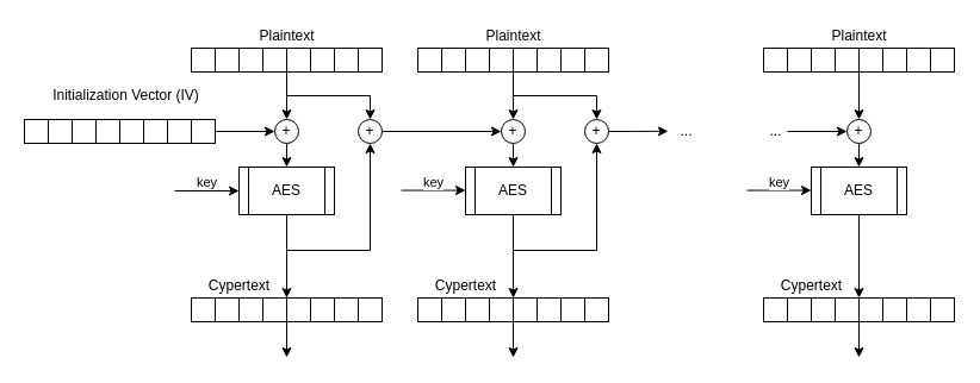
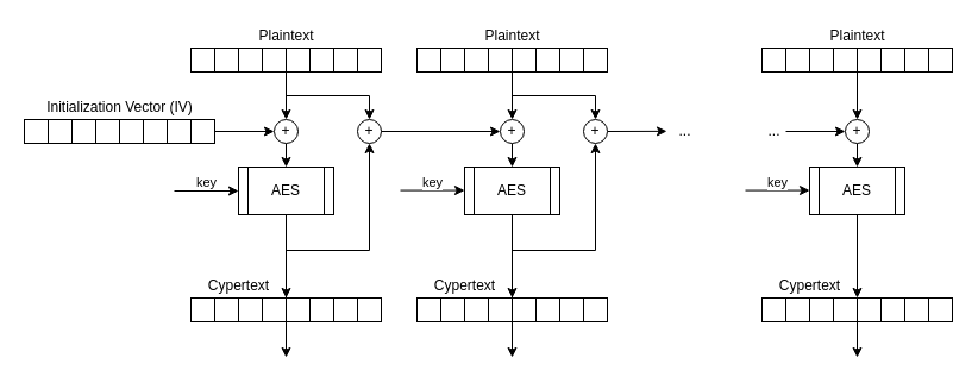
  <mxCell id="0" />
  <mxCell id="1" parent="0" />
  <mxCell id="2" value="" style="whiteSpace=wrap;html=1;" parent="1" vertex="1"><mxGeometry x="160" y="40" width="20" height="20" as="geometry" /></mxCell>
  <mxCell id="3" value="" style="whiteSpace=wrap;html=1;" parent="1" vertex="1"><mxGeometry x="180" y="40" width="20" height="20" as="geometry" /></mxCell>
  <mxCell id="4" value="" style="whiteSpace=wrap;html=1;" parent="1" vertex="1"><mxGeometry x="200" y="40" width="20" height="20" as="geometry" /></mxCell>
  <mxCell id="5" style="edgeStyle=none;html=1;exitX=1;exitY=1;exitDx=0;exitDy=0;entryX=0.5;entryY=0;entryDx=0;entryDy=0;rounded=0;" edge="1" parent="1" source="6" target="38"><mxGeometry relative="1" as="geometry"><Array as="points"><mxPoint x="240" y="80" /><mxPoint x="310" y="80" /></Array></mxGeometry></mxCell>
  <mxCell id="6" value="" style="whiteSpace=wrap;html=1;" parent="1" vertex="1"><mxGeometry x="220" y="40" width="20" height="20" as="geometry" /></mxCell>
  <mxCell id="7" style="edgeStyle=none;html=1;exitX=0;exitY=1;exitDx=0;exitDy=0;entryX=0.5;entryY=0;entryDx=0;entryDy=0;" edge="1" parent="1" source="8" target="13"><mxGeometry relative="1" as="geometry" /></mxCell>
  <mxCell id="8" value="" style="whiteSpace=wrap;html=1;" parent="1" vertex="1"><mxGeometry x="240" y="40" width="20" height="20" as="geometry" /></mxCell>
  <mxCell id="9" value="" style="whiteSpace=wrap;html=1;" parent="1" vertex="1"><mxGeometry x="260" y="40" width="20" height="20" as="geometry" /></mxCell>
  <mxCell id="10" value="" style="whiteSpace=wrap;html=1;" parent="1" vertex="1"><mxGeometry x="280" y="40" width="20" height="20" as="geometry" /></mxCell>
  <mxCell id="11" value="" style="whiteSpace=wrap;html=1;" parent="1" vertex="1"><mxGeometry x="300" y="40" width="20" height="20" as="geometry" /></mxCell>
  <mxCell id="12" style="edgeStyle=none;html=1;exitX=0.5;exitY=1;exitDx=0;exitDy=0;entryX=0.5;entryY=0;entryDx=0;entryDy=0;" edge="1" parent="1" source="13" target="37"><mxGeometry relative="1" as="geometry" /></mxCell>
  <mxCell id="13" value="+" style="ellipse;whiteSpace=wrap;html=1;" parent="1" vertex="1"><mxGeometry x="230" y="100" width="20" height="20" as="geometry" /></mxCell>
  <mxCell id="14" value="" style="whiteSpace=wrap;html=1;" parent="1" vertex="1"><mxGeometry x="20" y="100" width="20" height="20" as="geometry" /></mxCell>
  <mxCell id="15" value="" style="whiteSpace=wrap;html=1;" parent="1" vertex="1"><mxGeometry x="40" y="100" width="20" height="20" as="geometry" /></mxCell>
  <mxCell id="16" value="" style="whiteSpace=wrap;html=1;" parent="1" vertex="1"><mxGeometry x="60" y="100" width="20" height="20" as="geometry" /></mxCell>
  <mxCell id="17" value="" style="whiteSpace=wrap;html=1;" parent="1" vertex="1"><mxGeometry x="80" y="100" width="20" height="20" as="geometry" /></mxCell>
  <mxCell id="18" value="" style="whiteSpace=wrap;html=1;" parent="1" vertex="1"><mxGeometry x="100" y="100" width="20" height="20" as="geometry" /></mxCell>
  <mxCell id="19" value="" style="whiteSpace=wrap;html=1;" parent="1" vertex="1"><mxGeometry x="120" y="100" width="20" height="20" as="geometry" /></mxCell>
  <mxCell id="20" value="" style="whiteSpace=wrap;html=1;" parent="1" vertex="1"><mxGeometry x="140" y="100" width="20" height="20" as="geometry" /></mxCell>
  <mxCell id="21" style="edgeStyle=none;html=1;exitX=1;exitY=0.5;exitDx=0;exitDy=0;entryX=0;entryY=0.5;entryDx=0;entryDy=0;" parent="1" source="22" target="13" edge="1"><mxGeometry relative="1" as="geometry" /></mxCell>
  <mxCell id="22" value="" style="whiteSpace=wrap;html=1;" parent="1" vertex="1"><mxGeometry x="160" y="100" width="20" height="20" as="geometry" /></mxCell>
  <mxCell id="23" value="Plaintext" style="text;html=1;resizable=0;autosize=1;align=center;verticalAlign=middle;points=[];fillColor=none;strokeColor=none;rounded=0;" parent="1" vertex="1"><mxGeometry x="210" y="20" width="60" height="20" as="geometry" /></mxCell>
- <mxCell id="24" value="Initialization Vector (IV)" style="text;html=1;resizable=0;autosize=1;align=center;verticalAlign=middle;points=[];fillColor=none;strokeColor=none;rounded=0;" parent="1" vertex="1"><mxGeometry x="35" y="70" width="140" height="20" as="geometry" /></mxCell>
+ <mxCell id="24" value="Initialization Vector (IV)" style="text;html=1;resizable=0;autosize=1;align=center;verticalAlign=middle;points=[];fillColor=none;strokeColor=none;rounded=0;" parent="1" vertex="1"><mxGeometry x="30" y="80" width="140" height="20" as="geometry" /></mxCell>
  <mxCell id="25" value="" style="whiteSpace=wrap;html=1;" parent="1" vertex="1"><mxGeometry x="160" y="250" width="20" height="20" as="geometry" /></mxCell>
  <mxCell id="26" value="" style="whiteSpace=wrap;html=1;" parent="1" vertex="1"><mxGeometry x="180" y="250" width="20" height="20" as="geometry" /></mxCell>
  <mxCell id="27" value="" style="whiteSpace=wrap;html=1;" parent="1" vertex="1"><mxGeometry x="200" y="250" width="20" height="20" as="geometry" /></mxCell>
  <mxCell id="28" style="edgeStyle=none;html=1;exitX=1;exitY=1;exitDx=0;exitDy=0;" parent="1" source="29" edge="1"><mxGeometry relative="1" as="geometry"><mxPoint x="240" y="300" as="targetPoint" /></mxGeometry></mxCell>
  <mxCell id="29" value="" style="whiteSpace=wrap;html=1;" parent="1" vertex="1"><mxGeometry x="220" y="250" width="20" height="20" as="geometry" /></mxCell>
  <mxCell id="30" style="edgeStyle=none;html=1;exitX=0;exitY=0;exitDx=0;exitDy=0;entryX=0.5;entryY=1;entryDx=0;entryDy=0;rounded=0;" parent="1" source="31" target="38" edge="1"><mxGeometry relative="1" as="geometry"><Array as="points"><mxPoint x="240" y="210" /><mxPoint x="310" y="210" /></Array></mxGeometry></mxCell>
  <mxCell id="31" value="" style="whiteSpace=wrap;html=1;" parent="1" vertex="1"><mxGeometry x="240" y="250" width="20" height="20" as="geometry" /></mxCell>
  <mxCell id="32" value="" style="whiteSpace=wrap;html=1;" parent="1" vertex="1"><mxGeometry x="260" y="250" width="20" height="20" as="geometry" /></mxCell>
  <mxCell id="33" value="" style="whiteSpace=wrap;html=1;" parent="1" vertex="1"><mxGeometry x="280" y="250" width="20" height="20" as="geometry" /></mxCell>
  <mxCell id="34" value="" style="whiteSpace=wrap;html=1;" parent="1" vertex="1"><mxGeometry x="300" y="250" width="20" height="20" as="geometry" /></mxCell>
  <mxCell id="35" value="Cypertext" style="text;html=1;resizable=0;autosize=1;align=center;verticalAlign=middle;points=[];fillColor=none;strokeColor=none;rounded=0;" parent="1" vertex="1"><mxGeometry x="165" y="230" width="70" height="20" as="geometry" /></mxCell>
  <mxCell id="36" style="edgeStyle=none;html=1;exitX=0.5;exitY=1;exitDx=0;exitDy=0;entryX=0;entryY=0;entryDx=0;entryDy=0;" edge="1" parent="1" source="37" target="31"><mxGeometry relative="1" as="geometry" /></mxCell>
  <mxCell id="37" value="AES" style="shape=process;whiteSpace=wrap;html=1;backgroundOutline=1;" vertex="1" parent="1"><mxGeometry x="200" y="140" width="80" height="40" as="geometry" /></mxCell>
  <mxCell id="38" value="+" style="ellipse;whiteSpace=wrap;html=1;" vertex="1" parent="1"><mxGeometry x="300" y="100" width="20" height="20" as="geometry" /></mxCell>
  <mxCell id="39" value="" style="whiteSpace=wrap;html=1;" vertex="1" parent="1"><mxGeometry x="350" y="40" width="20" height="20" as="geometry" /></mxCell>
  <mxCell id="40" value="" style="whiteSpace=wrap;html=1;" vertex="1" parent="1"><mxGeometry x="370" y="40" width="20" height="20" as="geometry" /></mxCell>
  <mxCell id="41" value="" style="whiteSpace=wrap;html=1;" vertex="1" parent="1"><mxGeometry x="390" y="40" width="20" height="20" as="geometry" /></mxCell>
  <mxCell id="42" style="edgeStyle=none;html=1;exitX=1;exitY=1;exitDx=0;exitDy=0;entryX=0.5;entryY=0;entryDx=0;entryDy=0;rounded=0;" edge="1" parent="1" source="43" target="66"><mxGeometry relative="1" as="geometry"><Array as="points"><mxPoint x="430" y="80" /><mxPoint x="500" y="80" /></Array></mxGeometry></mxCell>
  <mxCell id="43" value="" style="whiteSpace=wrap;html=1;" vertex="1" parent="1"><mxGeometry x="410" y="40" width="20" height="20" as="geometry" /></mxCell>
  <mxCell id="44" style="edgeStyle=none;html=1;exitX=0;exitY=1;exitDx=0;exitDy=0;entryX=0.5;entryY=0;entryDx=0;entryDy=0;" edge="1" parent="1" source="45" target="50"><mxGeometry relative="1" as="geometry" /></mxCell>
  <mxCell id="45" value="" style="whiteSpace=wrap;html=1;" vertex="1" parent="1"><mxGeometry x="430" y="40" width="20" height="20" as="geometry" /></mxCell>
  <mxCell id="46" value="" style="whiteSpace=wrap;html=1;" vertex="1" parent="1"><mxGeometry x="450" y="40" width="20" height="20" as="geometry" /></mxCell>
  <mxCell id="47" value="" style="whiteSpace=wrap;html=1;" vertex="1" parent="1"><mxGeometry x="470" y="40" width="20" height="20" as="geometry" /></mxCell>
  <mxCell id="48" value="" style="whiteSpace=wrap;html=1;" vertex="1" parent="1"><mxGeometry x="490" y="40" width="20" height="20" as="geometry" /></mxCell>
  <mxCell id="49" style="edgeStyle=none;html=1;exitX=0.5;exitY=1;exitDx=0;exitDy=0;entryX=0.5;entryY=0;entryDx=0;entryDy=0;" edge="1" parent="1" source="50" target="64"><mxGeometry relative="1" as="geometry" /></mxCell>
  <mxCell id="50" value="+" style="ellipse;whiteSpace=wrap;html=1;" vertex="1" parent="1"><mxGeometry x="420" y="100" width="20" height="20" as="geometry" /></mxCell>
  <mxCell id="51" style="edgeStyle=none;html=1;exitX=1;exitY=0.5;exitDx=0;exitDy=0;entryX=0;entryY=0.5;entryDx=0;entryDy=0;" edge="1" parent="1" source="38" target="50"><mxGeometry relative="1" as="geometry"><mxPoint x="370" y="110" as="sourcePoint" /></mxGeometry></mxCell>
  <mxCell id="52" value="" style="whiteSpace=wrap;html=1;" vertex="1" parent="1"><mxGeometry x="350" y="250" width="20" height="20" as="geometry" /></mxCell>
  <mxCell id="53" value="" style="whiteSpace=wrap;html=1;" vertex="1" parent="1"><mxGeometry x="370" y="250" width="20" height="20" as="geometry" /></mxCell>
  <mxCell id="54" value="" style="whiteSpace=wrap;html=1;" vertex="1" parent="1"><mxGeometry x="390" y="250" width="20" height="20" as="geometry" /></mxCell>
  <mxCell id="55" style="edgeStyle=none;html=1;exitX=1;exitY=1;exitDx=0;exitDy=0;" edge="1" parent="1" source="56"><mxGeometry relative="1" as="geometry"><mxPoint x="430" y="300" as="targetPoint" /></mxGeometry></mxCell>
  <mxCell id="56" value="" style="whiteSpace=wrap;html=1;" vertex="1" parent="1"><mxGeometry x="410" y="250" width="20" height="20" as="geometry" /></mxCell>
  <mxCell id="57" style="edgeStyle=none;html=1;exitX=0;exitY=0;exitDx=0;exitDy=0;entryX=0.5;entryY=1;entryDx=0;entryDy=0;rounded=0;" edge="1" parent="1" source="58" target="66"><mxGeometry relative="1" as="geometry"><Array as="points"><mxPoint x="430" y="210" /><mxPoint x="500" y="210" /></Array></mxGeometry></mxCell>
  <mxCell id="58" value="" style="whiteSpace=wrap;html=1;" vertex="1" parent="1"><mxGeometry x="430" y="250" width="20" height="20" as="geometry" /></mxCell>
  <mxCell id="59" value="" style="whiteSpace=wrap;html=1;" vertex="1" parent="1"><mxGeometry x="450" y="250" width="20" height="20" as="geometry" /></mxCell>
  <mxCell id="60" value="" style="whiteSpace=wrap;html=1;" vertex="1" parent="1"><mxGeometry x="470" y="250" width="20" height="20" as="geometry" /></mxCell>
  <mxCell id="61" value="" style="whiteSpace=wrap;html=1;" vertex="1" parent="1"><mxGeometry x="490" y="250" width="20" height="20" as="geometry" /></mxCell>
  <mxCell id="62" value="Cypertext" style="text;html=1;resizable=0;autosize=1;align=center;verticalAlign=middle;points=[];fillColor=none;strokeColor=none;rounded=0;" vertex="1" parent="1"><mxGeometry x="355" y="230" width="70" height="20" as="geometry" /></mxCell>
  <mxCell id="63" style="edgeStyle=none;html=1;exitX=0.5;exitY=1;exitDx=0;exitDy=0;entryX=0;entryY=0;entryDx=0;entryDy=0;" edge="1" parent="1" source="64" target="58"><mxGeometry relative="1" as="geometry" /></mxCell>
  <mxCell id="64" value="AES" style="shape=process;whiteSpace=wrap;html=1;backgroundOutline=1;" vertex="1" parent="1"><mxGeometry x="390" y="140" width="80" height="40" as="geometry" /></mxCell>
  <mxCell id="65" style="edgeStyle=none;rounded=0;html=1;exitX=1;exitY=0.5;exitDx=0;exitDy=0;" edge="1" parent="1" source="66"><mxGeometry relative="1" as="geometry"><mxPoint x="560" y="109.87" as="targetPoint" /></mxGeometry></mxCell>
  <mxCell id="66" value="+" style="ellipse;whiteSpace=wrap;html=1;" vertex="1" parent="1"><mxGeometry x="490" y="100" width="20" height="20" as="geometry" /></mxCell>
  <mxCell id="67" value="Plaintext" style="text;html=1;resizable=0;autosize=1;align=center;verticalAlign=middle;points=[];fillColor=none;strokeColor=none;rounded=0;" vertex="1" parent="1"><mxGeometry x="400" y="20" width="60" height="20" as="geometry" /></mxCell>
  <mxCell id="68" value="" style="whiteSpace=wrap;html=1;" vertex="1" parent="1"><mxGeometry x="640" y="40" width="20" height="20" as="geometry" /></mxCell>
  <mxCell id="69" value="" style="whiteSpace=wrap;html=1;" vertex="1" parent="1"><mxGeometry x="660" y="40" width="20" height="20" as="geometry" /></mxCell>
  <mxCell id="70" value="" style="whiteSpace=wrap;html=1;" vertex="1" parent="1"><mxGeometry x="680" y="40" width="20" height="20" as="geometry" /></mxCell>
  <mxCell id="71" value="" style="whiteSpace=wrap;html=1;" vertex="1" parent="1"><mxGeometry x="700" y="40" width="20" height="20" as="geometry" /></mxCell>
  <mxCell id="72" style="edgeStyle=none;html=1;exitX=0;exitY=1;exitDx=0;exitDy=0;entryX=0.5;entryY=0;entryDx=0;entryDy=0;" edge="1" parent="1" source="73" target="78"><mxGeometry relative="1" as="geometry" /></mxCell>
  <mxCell id="73" value="" style="whiteSpace=wrap;html=1;" vertex="1" parent="1"><mxGeometry x="720" y="40" width="20" height="20" as="geometry" /></mxCell>
  <mxCell id="74" value="" style="whiteSpace=wrap;html=1;" vertex="1" parent="1"><mxGeometry x="740" y="40" width="20" height="20" as="geometry" /></mxCell>
  <mxCell id="75" value="" style="whiteSpace=wrap;html=1;" vertex="1" parent="1"><mxGeometry x="760" y="40" width="20" height="20" as="geometry" /></mxCell>
  <mxCell id="76" value="" style="whiteSpace=wrap;html=1;" vertex="1" parent="1"><mxGeometry x="780" y="40" width="20" height="20" as="geometry" /></mxCell>
  <mxCell id="77" style="edgeStyle=none;html=1;exitX=0.5;exitY=1;exitDx=0;exitDy=0;entryX=0.5;entryY=0;entryDx=0;entryDy=0;" edge="1" parent="1" source="78" target="91"><mxGeometry relative="1" as="geometry" /></mxCell>
  <mxCell id="78" value="+" style="ellipse;whiteSpace=wrap;html=1;" vertex="1" parent="1"><mxGeometry x="710" y="100" width="20" height="20" as="geometry" /></mxCell>
  <mxCell id="79" style="edgeStyle=none;html=1;exitX=1;exitY=0.5;exitDx=0;exitDy=0;entryX=0;entryY=0.5;entryDx=0;entryDy=0;" edge="1" parent="1" target="78"><mxGeometry relative="1" as="geometry"><mxPoint x="660" y="110" as="sourcePoint" /></mxGeometry></mxCell>
  <mxCell id="80" value="" style="whiteSpace=wrap;html=1;" vertex="1" parent="1"><mxGeometry x="640" y="250" width="20" height="20" as="geometry" /></mxCell>
  <mxCell id="81" value="" style="whiteSpace=wrap;html=1;" vertex="1" parent="1"><mxGeometry x="660" y="250" width="20" height="20" as="geometry" /></mxCell>
  <mxCell id="82" value="" style="whiteSpace=wrap;html=1;" vertex="1" parent="1"><mxGeometry x="680" y="250" width="20" height="20" as="geometry" /></mxCell>
  <mxCell id="83" style="edgeStyle=none;html=1;exitX=1;exitY=1;exitDx=0;exitDy=0;" edge="1" parent="1" source="84"><mxGeometry relative="1" as="geometry"><mxPoint x="720" y="300" as="targetPoint" /></mxGeometry></mxCell>
  <mxCell id="84" value="" style="whiteSpace=wrap;html=1;" vertex="1" parent="1"><mxGeometry x="700" y="250" width="20" height="20" as="geometry" /></mxCell>
  <mxCell id="85" value="" style="whiteSpace=wrap;html=1;" vertex="1" parent="1"><mxGeometry x="720" y="250" width="20" height="20" as="geometry" /></mxCell>
  <mxCell id="86" value="" style="whiteSpace=wrap;html=1;" vertex="1" parent="1"><mxGeometry x="740" y="250" width="20" height="20" as="geometry" /></mxCell>
  <mxCell id="87" value="" style="whiteSpace=wrap;html=1;" vertex="1" parent="1"><mxGeometry x="760" y="250" width="20" height="20" as="geometry" /></mxCell>
  <mxCell id="88" value="" style="whiteSpace=wrap;html=1;" vertex="1" parent="1"><mxGeometry x="780" y="250" width="20" height="20" as="geometry" /></mxCell>
  <mxCell id="89" value="Cypertext" style="text;html=1;resizable=0;autosize=1;align=center;verticalAlign=middle;points=[];fillColor=none;strokeColor=none;rounded=0;" vertex="1" parent="1"><mxGeometry x="645" y="230" width="70" height="20" as="geometry" /></mxCell>
  <mxCell id="90" style="edgeStyle=none;html=1;exitX=0.5;exitY=1;exitDx=0;exitDy=0;entryX=0;entryY=0;entryDx=0;entryDy=0;" edge="1" parent="1" source="91" target="85"><mxGeometry relative="1" as="geometry" /></mxCell>
  <mxCell id="91" value="AES" style="shape=process;whiteSpace=wrap;html=1;backgroundOutline=1;" vertex="1" parent="1"><mxGeometry x="680" y="140" width="80" height="40" as="geometry" /></mxCell>
  <mxCell id="92" value="Plaintext" style="text;html=1;resizable=0;autosize=1;align=center;verticalAlign=middle;points=[];fillColor=none;strokeColor=none;rounded=0;" vertex="1" parent="1"><mxGeometry x="690" y="20" width="60" height="20" as="geometry" /></mxCell>
  <mxCell id="93" value="..." style="text;html=1;resizable=0;autosize=1;align=center;verticalAlign=middle;points=[];fillColor=none;strokeColor=none;rounded=0;" vertex="1" parent="1"><mxGeometry x="560" y="100" width="30" height="20" as="geometry" /></mxCell>
  <mxCell id="94" value="..." style="text;html=1;resizable=0;autosize=1;align=center;verticalAlign=middle;points=[];fillColor=none;strokeColor=none;rounded=0;" vertex="1" parent="1"><mxGeometry x="635" y="100" width="30" height="20" as="geometry" /></mxCell>
  <mxCell id="95" value="key" style="edgeStyle=none;rounded=0;html=1;entryX=0;entryY=0.5;entryDx=0;entryDy=0;" edge="1" parent="1" target="37"><mxGeometry y="7" relative="1" as="geometry"><mxPoint x="146" y="160" as="sourcePoint" /><mxPoint as="offset" /></mxGeometry></mxCell>
  <mxCell id="96" value="key" style="edgeStyle=none;rounded=0;html=1;entryX=0;entryY=0.5;entryDx=0;entryDy=0;" edge="1" parent="1"><mxGeometry y="7" relative="1" as="geometry"><mxPoint x="336" y="159.57" as="sourcePoint" /><mxPoint x="390" y="159.57" as="targetPoint" /><mxPoint as="offset" /></mxGeometry></mxCell>
  <mxCell id="97" value="key" style="edgeStyle=none;rounded=0;html=1;entryX=0;entryY=0.5;entryDx=0;entryDy=0;" edge="1" parent="1"><mxGeometry y="7" relative="1" as="geometry"><mxPoint x="626" y="159.57" as="sourcePoint" /><mxPoint x="680" y="159.57" as="targetPoint" /><mxPoint as="offset" /></mxGeometry></mxCell>
